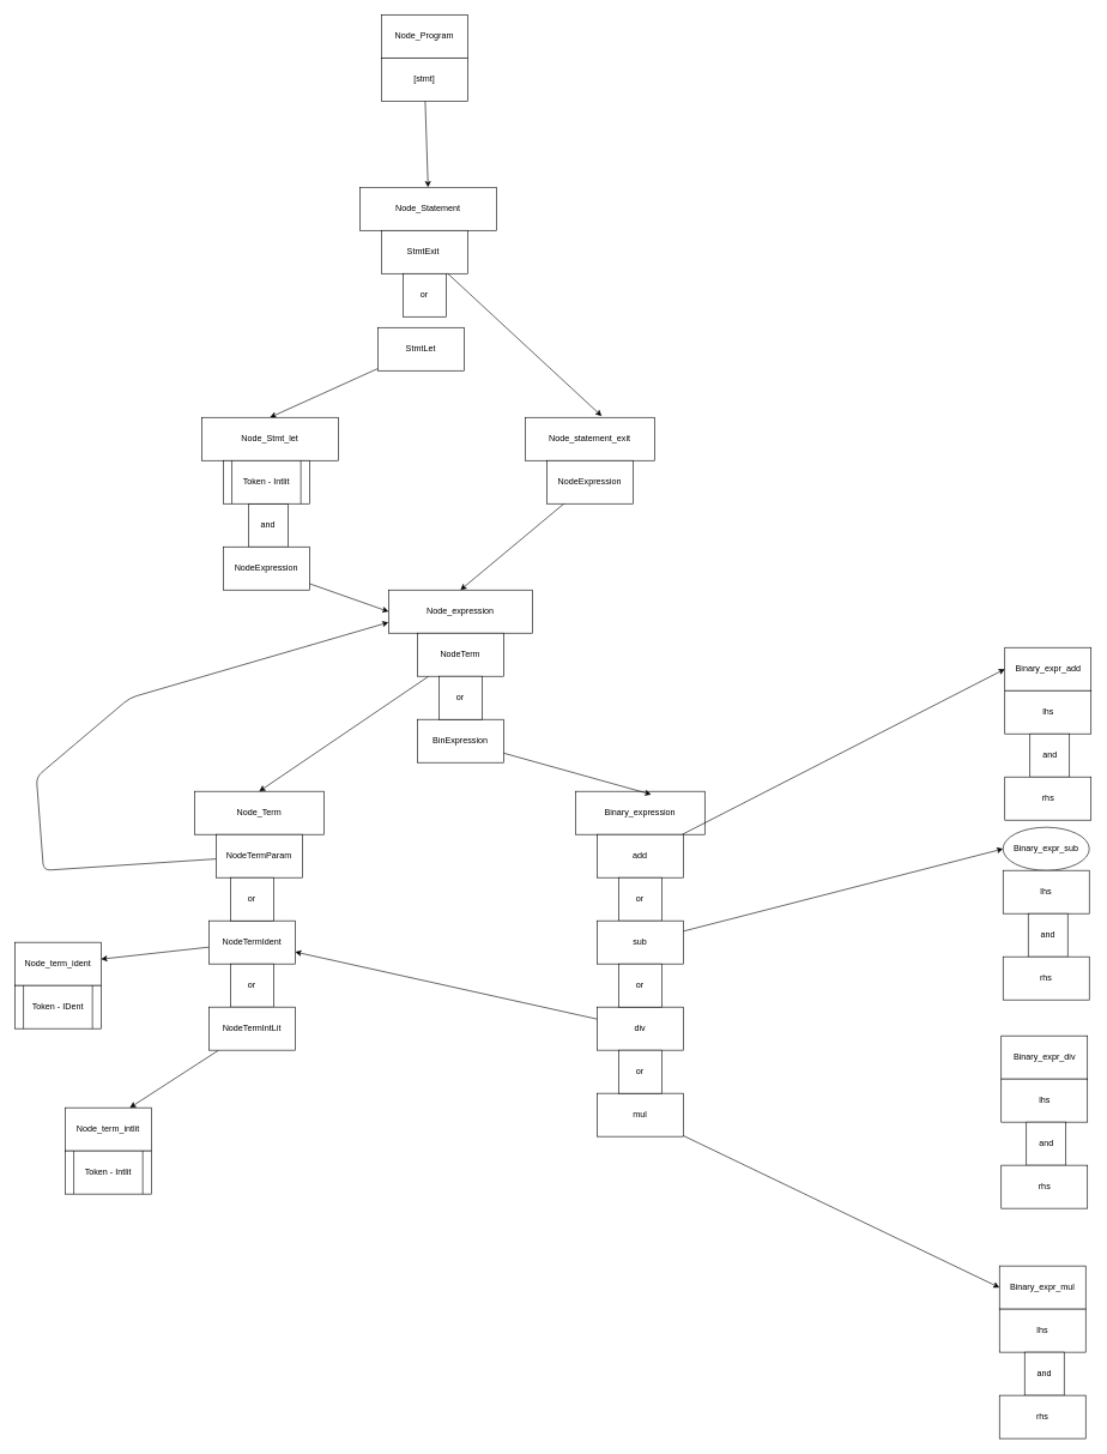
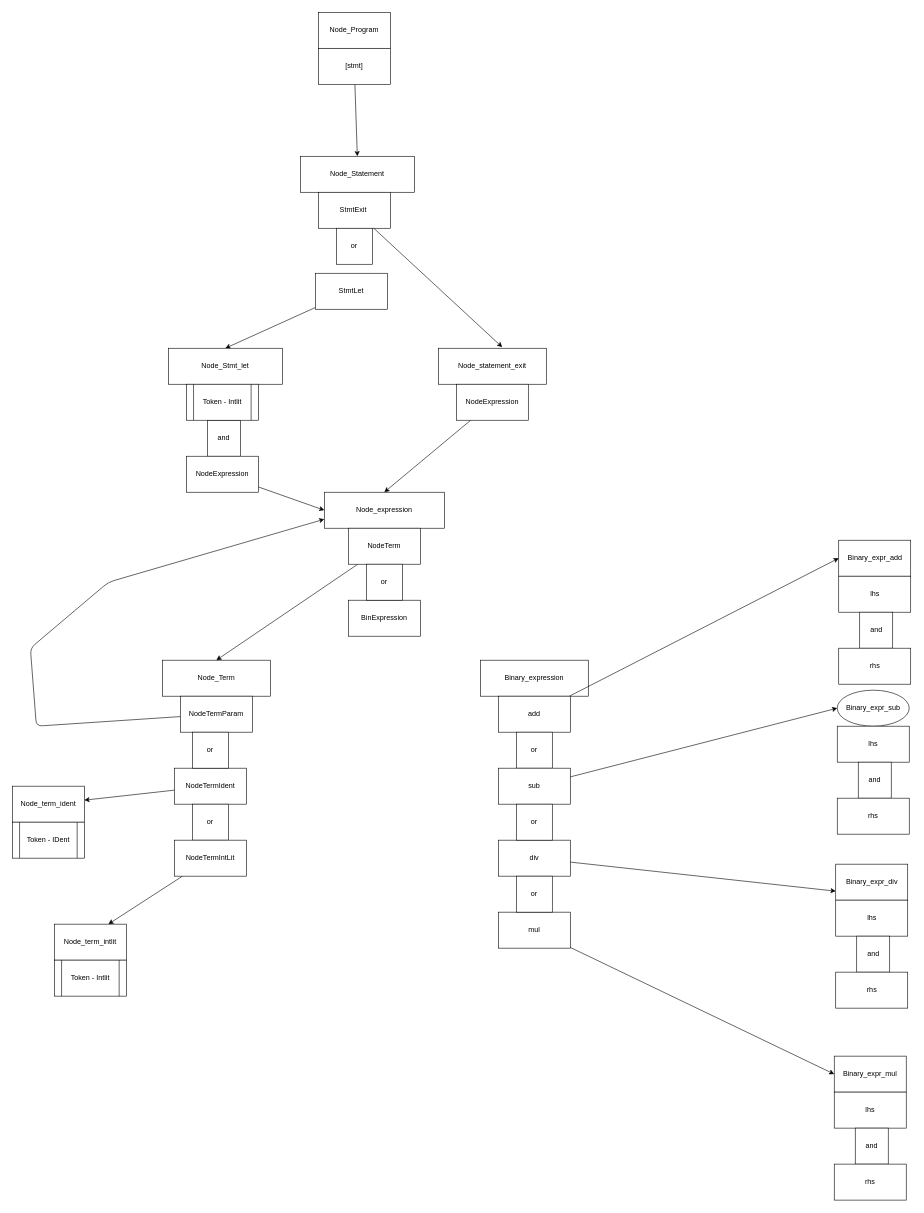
  <mxCell id="0" />
  <mxCell id="1" parent="0" />
  <mxCell id="2" value="Node_Program" style="whiteSpace=wrap;html=1;strokeColor=default;align=center;verticalAlign=middle;fontFamily=Helvetica;fontSize=12;fontColor=default;fillColor=default;" vertex="1" parent="1"><mxGeometry width="120" height="60" as="geometry" x="530" y="20" /></mxCell>
  <mxCell id="3" style="edgeStyle=none;html=1;entryX=0.5;entryY=0;entryDx=0;entryDy=0;" edge="1" parent="1" source="4" target="5"><mxGeometry relative="1" as="geometry" /></mxCell>
  <mxCell id="4" value="[stmt]" style="whiteSpace=wrap;html=1;strokeColor=default;align=center;verticalAlign=middle;fontFamily=Helvetica;fontSize=12;fontColor=default;fillColor=default;" vertex="1" parent="1"><mxGeometry y="80" width="120" height="60" as="geometry" x="530" /></mxCell>
  <mxCell id="5" value="Node_Statement" style="whiteSpace=wrap;html=1;strokeColor=default;align=center;verticalAlign=middle;fontFamily=Helvetica;fontSize=12;fontColor=default;fillColor=default;" vertex="1" parent="1"><mxGeometry x="500" y="260" width="190" height="60" as="geometry" /></mxCell>
  <mxCell id="6" value="StmtExit&amp;nbsp;" style="whiteSpace=wrap;html=1;strokeColor=default;align=center;verticalAlign=middle;fontFamily=Helvetica;fontSize=12;fontColor=default;fillColor=default;" vertex="1" parent="1"><mxGeometry y="320" width="120" height="60" as="geometry" x="530" /></mxCell>
  <mxCell id="7" value="Node_statement_exit" style="whiteSpace=wrap;html=1;strokeColor=default;align=center;verticalAlign=middle;fontFamily=Helvetica;fontSize=12;fontColor=default;fillColor=default;" vertex="1" parent="1"><mxGeometry x="730" y="580" width="180" height="60" as="geometry" /></mxCell>
  <mxCell id="8" style="edgeStyle=none;html=1;entryX=0.5;entryY=0;entryDx=0;entryDy=0;" edge="1" parent="1" source="9" target="12"><mxGeometry relative="1" as="geometry" /></mxCell>
  <mxCell id="9" value="NodeExpression" style="whiteSpace=wrap;html=1;strokeColor=default;align=center;verticalAlign=middle;fontFamily=Helvetica;fontSize=12;fontColor=default;fillColor=default;" vertex="1" parent="1"><mxGeometry x="760" y="640" width="120" height="60" as="geometry" /></mxCell>
  <mxCell id="10" style="edgeStyle=none;html=1;entryX=0.5;entryY=0;entryDx=0;entryDy=0;" edge="1" parent="1" source="11" target="21"><mxGeometry relative="1" as="geometry" /></mxCell>
  <mxCell id="11" value="StmtLet" style="whiteSpace=wrap;html=1;strokeColor=default;align=center;verticalAlign=middle;fontFamily=Helvetica;fontSize=12;fontColor=default;fillColor=default;" vertex="1" parent="1"><mxGeometry x="525" y="455" width="120" height="60" as="geometry" /></mxCell>
  <mxCell id="12" value="Node_expression" style="whiteSpace=wrap;html=1;strokeColor=default;align=center;verticalAlign=middle;fontFamily=Helvetica;fontSize=12;fontColor=default;fillColor=default;" vertex="1" parent="1"><mxGeometry x="540" y="820" width="200" height="60" as="geometry" /></mxCell>
  <mxCell id="13" value="Node_Term" style="whiteSpace=wrap;html=1;strokeColor=default;align=center;verticalAlign=middle;fontFamily=Helvetica;fontSize=12;fontColor=default;fillColor=default;" vertex="1" parent="1"><mxGeometry x="270" y="1100" width="180" height="60" as="geometry" /></mxCell>
  <mxCell id="14" value="Binary_expression" style="whiteSpace=wrap;html=1;strokeColor=default;align=center;verticalAlign=middle;fontFamily=Helvetica;fontSize=12;fontColor=default;fillColor=default;" vertex="1" parent="1"><mxGeometry x="800" y="1100" width="180" height="60" as="geometry" /></mxCell>
  <mxCell id="15" value="Binary_expr_add" style="whiteSpace=wrap;html=1;strokeColor=default;align=center;verticalAlign=middle;fontFamily=Helvetica;fontSize=12;fontColor=default;fillColor=default;" vertex="1" parent="1"><mxGeometry x="1397.5" y="900" width="120" height="60" as="geometry" /></mxCell>
  <mxCell id="16" value="Binary_expr_sub" style="ellipse;whiteSpace=wrap;html=1;strokeColor=default;align=center;verticalAlign=middle;fontFamily=Helvetica;fontSize=12;fontColor=default;fillColor=default;" vertex="1" parent="1"><mxGeometry x="1395" y="1150" width="120" height="60" as="geometry" /></mxCell>
  <mxCell id="17" value="Binary_expr_div" style="whiteSpace=wrap;html=1;strokeColor=default;align=center;verticalAlign=middle;fontFamily=Helvetica;fontSize=12;fontColor=default;fillColor=default;" vertex="1" parent="1"><mxGeometry x="1392.5" y="1440" width="120" height="60" as="geometry" /></mxCell>
  <mxCell id="18" value="Binary_expr_mul" style="whiteSpace=wrap;html=1;strokeColor=default;align=center;verticalAlign=middle;fontFamily=Helvetica;fontSize=12;fontColor=default;fillColor=default;" vertex="1" parent="1"><mxGeometry x="1390" y="1760" width="120" height="60" as="geometry" /></mxCell>
  <mxCell id="19" value="Node_term_intlit&lt;span style=&quot;font-family: monospace; font-size: 0px; text-align: start; text-wrap: nowrap;&quot;&gt;%3CmxGraphModel%3E%3Croot%3E%3CmxCell%20id%3D%220%22%2F%3E%3CmxCell%20id%3D%221%22%20parent%3D%220%22%2F%3E%3CmxCell%20id%3D%222%22%20value%3D%22Binary_expr_mul%22%20style%3D%22whiteSpace%3Dwrap%3Bhtml%3D1%3BstrokeColor%3Ddefault%3Balign%3Dcenter%3BverticalAlign%3Dmiddle%3BfontFamily%3DHelvetica%3BfontSize%3D12%3BfontColor%3Ddefault%3BfillColor%3Ddefault%3B%22%20vertex%3D%221%22%20parent%3D%221%22%3E%3CmxGeometry%20x%3D%221340%22%20width%3D%22120%22%20height%3D%2260%22%20as%3D%22geometry%22%2F%3E%3C%2FmxCell%3E%3CmxCell%20id%3D%223%22%20value%3D%22%22%20style%3D%22whiteSpace%3Dwrap%3Bhtml%3D1%3BstrokeColor%3Ddefault%3Balign%3Dcenter%3BverticalAlign%3Dmiddle%3BfontFamily%3DHelvetica%3BfontSize%3D12%3BfontColor%3Ddefault%3BfillColor%3Ddefault%3B%22%20vertex%3D%221%22%20parent%3D%221%22%3E%3CmxGeometry%20x%3D%221340%22%20y%3D%2260%22%20width%3D%22120%22%20height%3D%2260%22%20as%3D%22geometry%22%2F%3E%3C%2FmxCell%3E%3C%2Froot%3E%3C%2FmxGraphModel%3E&lt;/span&gt;" style="whiteSpace=wrap;html=1;strokeColor=default;align=center;verticalAlign=middle;fontFamily=Helvetica;fontSize=12;fontColor=default;fillColor=default;" vertex="1" parent="1"><mxGeometry x="90" y="1540" width="120" height="60" as="geometry" /></mxCell>
  <mxCell id="20" value="Node_term_ident" style="whiteSpace=wrap;html=1;strokeColor=default;align=center;verticalAlign=middle;fontFamily=Helvetica;fontSize=12;fontColor=default;fillColor=default;" vertex="1" parent="1"><mxGeometry x="20" y="1310" width="120" height="60" as="geometry" /></mxCell>
  <mxCell id="21" value="Node_Stmt_let" style="whiteSpace=wrap;html=1;strokeColor=default;align=center;verticalAlign=middle;fontFamily=Helvetica;fontSize=12;fontColor=default;fillColor=default;" vertex="1" parent="1"><mxGeometry x="280" y="580" width="190" height="60" as="geometry" /></mxCell>
  <mxCell id="22" value="or" style="whiteSpace=wrap;html=1;strokeColor=default;align=center;verticalAlign=middle;fontFamily=Helvetica;fontSize=12;fontColor=default;fillColor=default;" vertex="1" parent="1"><mxGeometry x="560" y="380" width="60" height="60" as="geometry" /></mxCell>
  <mxCell id="23" value="and" style="whiteSpace=wrap;html=1;" vertex="1" parent="1"><mxGeometry x="345" y="700" width="55" height="60" as="geometry" /></mxCell>
  <mxCell id="24" style="edgeStyle=none;html=1;entryX=0;entryY=0.5;entryDx=0;entryDy=0;" edge="1" parent="1" source="25" target="12"><mxGeometry relative="1" as="geometry" /></mxCell>
  <mxCell id="25" value="NodeExpression" style="whiteSpace=wrap;html=1;" vertex="1" parent="1"><mxGeometry x="310" y="760" width="120" height="60" as="geometry" /></mxCell>
  <mxCell id="26" style="edgeStyle=none;html=1;entryX=0.5;entryY=0;entryDx=0;entryDy=0;" edge="1" parent="1" source="27" target="13"><mxGeometry relative="1" as="geometry" /></mxCell>
  <mxCell id="27" value="NodeTerm" style="whiteSpace=wrap;html=1;strokeColor=default;align=center;verticalAlign=middle;fontFamily=Helvetica;fontSize=12;fontColor=default;fillColor=default;" vertex="1" parent="1"><mxGeometry x="580" y="880" width="120" height="60" as="geometry" /></mxCell>
  <mxCell id="28" value="BinExpression" style="whiteSpace=wrap;html=1;strokeColor=default;align=center;verticalAlign=middle;fontFamily=Helvetica;fontSize=12;fontColor=default;fillColor=default;" vertex="1" parent="1"><mxGeometry x="580" y="1000" width="120" height="60" as="geometry" /></mxCell>
  <mxCell id="29" value="or" style="whiteSpace=wrap;html=1;strokeColor=default;align=center;verticalAlign=middle;fontFamily=Helvetica;fontSize=12;fontColor=default;fillColor=default;" vertex="1" parent="1"><mxGeometry x="610" y="940" width="60" height="60" as="geometry" /></mxCell>
  <mxCell id="30" style="edgeStyle=none;html=1;" edge="1" parent="1" source="31" target="20"><mxGeometry relative="1" as="geometry" /></mxCell>
  <mxCell id="31" value="NodeTermIdent" style="whiteSpace=wrap;html=1;strokeColor=default;align=center;verticalAlign=middle;fontFamily=Helvetica;fontSize=12;fontColor=default;fillColor=default;" vertex="1" parent="1"><mxGeometry x="290" y="1280" width="120" height="60" as="geometry" /></mxCell>
  <mxCell id="32" value="or" style="whiteSpace=wrap;html=1;strokeColor=default;align=center;verticalAlign=middle;fontFamily=Helvetica;fontSize=12;fontColor=default;fillColor=default;" vertex="1" parent="1"><mxGeometry x="320" y="1340" width="60" height="60" as="geometry" /></mxCell>
  <mxCell id="33" style="edgeStyle=none;html=1;entryX=0.75;entryY=0;entryDx=0;entryDy=0;" edge="1" parent="1" source="34" target="19"><mxGeometry relative="1" as="geometry" /></mxCell>
  <mxCell id="34" value="NodeTermIntLit" style="whiteSpace=wrap;html=1;strokeColor=default;align=center;verticalAlign=middle;fontFamily=Helvetica;fontSize=12;fontColor=default;fillColor=default;" vertex="1" parent="1"><mxGeometry x="290" y="1400" width="120" height="60" as="geometry" /></mxCell>
  <mxCell id="35" style="edgeStyle=none;html=1;entryX=0;entryY=0.75;entryDx=0;entryDy=0;" edge="1" parent="1" source="36" target="12"><mxGeometry relative="1" as="geometry"><mxPoint x="70" y="1110" as="targetPoint" /><Array as="points"><mxPoint x="60" y="1210" /><mxPoint x="50" y="1080" /><mxPoint x="180" y="970" /></Array></mxGeometry></mxCell>
  <mxCell id="36" value="NodeTermParam" style="whiteSpace=wrap;html=1;strokeColor=default;align=center;verticalAlign=middle;fontFamily=Helvetica;fontSize=12;fontColor=default;fillColor=default;" vertex="1" parent="1"><mxGeometry x="300" y="1160" width="120" height="60" as="geometry" /></mxCell>
  <mxCell id="37" value="or" style="whiteSpace=wrap;html=1;strokeColor=default;align=center;verticalAlign=middle;fontFamily=Helvetica;fontSize=12;fontColor=default;fillColor=default;" vertex="1" parent="1"><mxGeometry x="320" y="1220" width="60" height="60" as="geometry" /></mxCell>
  <mxCell id="38" style="edgeStyle=none;html=1;entryX=0;entryY=0.5;entryDx=0;entryDy=0;" edge="1" parent="1" source="39" target="15"><mxGeometry relative="1" as="geometry" /></mxCell>
  <mxCell id="39" value="add" style="whiteSpace=wrap;html=1;strokeColor=default;align=center;verticalAlign=middle;fontFamily=Helvetica;fontSize=12;fontColor=default;fillColor=default;" vertex="1" parent="1"><mxGeometry x="830" y="1160" width="120" height="60" as="geometry" /></mxCell>
  <mxCell id="40" value="or" style="whiteSpace=wrap;html=1;strokeColor=default;align=center;verticalAlign=middle;fontFamily=Helvetica;fontSize=12;fontColor=default;fillColor=default;" vertex="1" parent="1"><mxGeometry x="860" y="1220" width="60" height="60" as="geometry" /></mxCell>
  <mxCell id="41" style="edgeStyle=none;html=1;entryX=0;entryY=0.5;entryDx=0;entryDy=0;" edge="1" parent="1" source="42" target="16"><mxGeometry relative="1" as="geometry" /></mxCell>
  <mxCell id="42" value="sub" style="whiteSpace=wrap;html=1;strokeColor=default;align=center;verticalAlign=middle;fontFamily=Helvetica;fontSize=12;fontColor=default;fillColor=default;" vertex="1" parent="1"><mxGeometry x="830" y="1280" width="120" height="60" as="geometry" /></mxCell>
- <mxCell id="43" style="edgeStyle=none;html=1;" edge="1" parent="1" source="44" target="31"><mxGeometry relative="1" as="geometry" /></mxCell>
+ <mxCell id="43" style="edgeStyle=none;html=1;entryX=0;entryY=0.75;entryDx=0;entryDy=0;" edge="1" parent="1" source="44" target="17"><mxGeometry relative="1" as="geometry" /></mxCell>
  <mxCell id="44" value="div" style="whiteSpace=wrap;html=1;strokeColor=default;align=center;verticalAlign=middle;fontFamily=Helvetica;fontSize=12;fontColor=default;fillColor=default;" vertex="1" parent="1"><mxGeometry x="830" y="1400" width="120" height="60" as="geometry" /></mxCell>
  <mxCell id="45" value="or" style="whiteSpace=wrap;html=1;strokeColor=default;align=center;verticalAlign=middle;fontFamily=Helvetica;fontSize=12;fontColor=default;fillColor=default;" vertex="1" parent="1"><mxGeometry x="860" y="1340" width="60" height="60" as="geometry" /></mxCell>
  <mxCell id="46" style="edgeStyle=none;html=1;entryX=0;entryY=0.5;entryDx=0;entryDy=0;" edge="1" parent="1" source="47" target="18"><mxGeometry relative="1" as="geometry" /></mxCell>
  <mxCell id="47" value="mul" style="whiteSpace=wrap;html=1;strokeColor=default;align=center;verticalAlign=middle;fontFamily=Helvetica;fontSize=12;fontColor=default;fillColor=default;" vertex="1" parent="1"><mxGeometry x="830" y="1520" width="120" height="60" as="geometry" /></mxCell>
  <mxCell id="48" value="or" style="whiteSpace=wrap;html=1;strokeColor=default;align=center;verticalAlign=middle;fontFamily=Helvetica;fontSize=12;fontColor=default;fillColor=default;" vertex="1" parent="1"><mxGeometry x="860" y="1460" width="60" height="60" as="geometry" /></mxCell>
  <mxCell id="49" value="lhs" style="whiteSpace=wrap;html=1;strokeColor=default;align=center;verticalAlign=middle;fontFamily=Helvetica;fontSize=12;fontColor=default;fillColor=default;" vertex="1" parent="1"><mxGeometry x="1397.5" y="960" width="120" height="60" as="geometry" /></mxCell>
  <mxCell id="50" value="and" style="whiteSpace=wrap;html=1;" vertex="1" parent="1"><mxGeometry x="1432.5" y="1020" width="55" height="60" as="geometry" /></mxCell>
  <mxCell id="51" value="rhs" style="whiteSpace=wrap;html=1;" vertex="1" parent="1"><mxGeometry x="1397.5" y="1080" width="120" height="60" as="geometry" /></mxCell>
  <mxCell id="52" value="lhs" style="whiteSpace=wrap;html=1;strokeColor=default;align=center;verticalAlign=middle;fontFamily=Helvetica;fontSize=12;fontColor=default;fillColor=default;" vertex="1" parent="1"><mxGeometry x="1395" y="1210" width="120" height="60" as="geometry" /></mxCell>
  <mxCell id="53" value="and" style="whiteSpace=wrap;html=1;" vertex="1" parent="1"><mxGeometry x="1430" y="1270" width="55" height="60" as="geometry" /></mxCell>
  <mxCell id="54" value="rhs" style="whiteSpace=wrap;html=1;" vertex="1" parent="1"><mxGeometry x="1395" y="1330" width="120" height="60" as="geometry" /></mxCell>
  <mxCell id="55" value="lhs" style="whiteSpace=wrap;html=1;strokeColor=default;align=center;verticalAlign=middle;fontFamily=Helvetica;fontSize=12;fontColor=default;fillColor=default;" vertex="1" parent="1"><mxGeometry x="1392.5" y="1500" width="120" height="60" as="geometry" /></mxCell>
  <mxCell id="56" value="and" style="whiteSpace=wrap;html=1;" vertex="1" parent="1"><mxGeometry x="1427.5" y="1560" width="55" height="60" as="geometry" /></mxCell>
  <mxCell id="57" value="rhs" style="whiteSpace=wrap;html=1;" vertex="1" parent="1"><mxGeometry x="1392.5" y="1620" width="120" height="60" as="geometry" /></mxCell>
  <mxCell id="58" value="lhs" style="whiteSpace=wrap;html=1;strokeColor=default;align=center;verticalAlign=middle;fontFamily=Helvetica;fontSize=12;fontColor=default;fillColor=default;" vertex="1" parent="1"><mxGeometry x="1390" y="1820" width="120" height="60" as="geometry" /></mxCell>
  <mxCell id="59" value="and" style="whiteSpace=wrap;html=1;" vertex="1" parent="1"><mxGeometry x="1425" y="1880" width="55" height="60" as="geometry" /></mxCell>
  <mxCell id="60" value="rhs" style="whiteSpace=wrap;html=1;" vertex="1" parent="1"><mxGeometry x="1390" y="1940" width="120" height="60" as="geometry" /></mxCell>
  <mxCell id="61" value="Token - Intlit" style="shape=process;whiteSpace=wrap;html=1;backgroundOutline=1;" vertex="1" parent="1"><mxGeometry x="90" y="1600" width="120" height="60" as="geometry" /></mxCell>
  <mxCell id="62" value="Token - IDent" style="shape=process;whiteSpace=wrap;html=1;backgroundOutline=1;" vertex="1" parent="1"><mxGeometry x="20" y="1370" width="120" height="60" as="geometry" /></mxCell>
  <mxCell id="63" value="Token - Intlit" style="shape=process;whiteSpace=wrap;html=1;backgroundOutline=1;" vertex="1" parent="1"><mxGeometry x="310" y="640" width="120" height="60" as="geometry" /></mxCell>
  <mxCell id="64" style="edgeStyle=none;html=1;entryX=0.592;entryY=-0.031;entryDx=0;entryDy=0;entryPerimeter=0;" edge="1" parent="1" source="6" target="7"><mxGeometry relative="1" as="geometry" /></mxCell>
- <mxCell id="65" style="edgeStyle=none;html=1;entryX=0.586;entryY=0.072;entryDx=0;entryDy=0;entryPerimeter=0;" edge="1" parent="1" source="28" target="14"><mxGeometry relative="1" as="geometry" /></mxCell>
